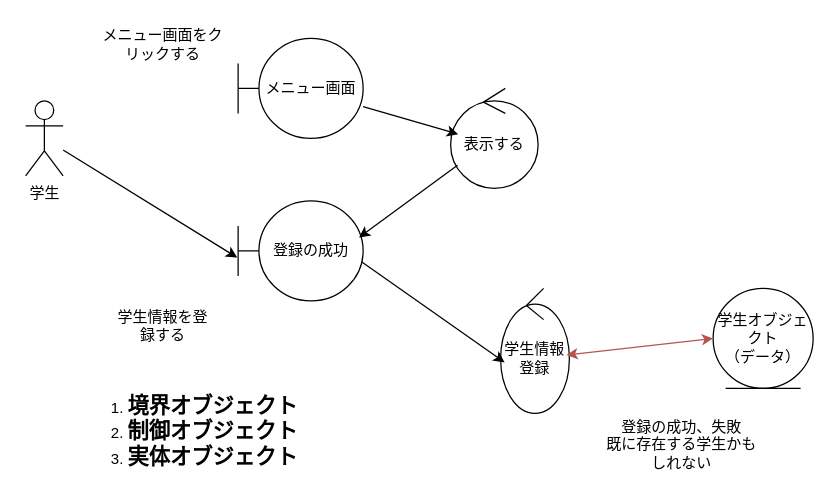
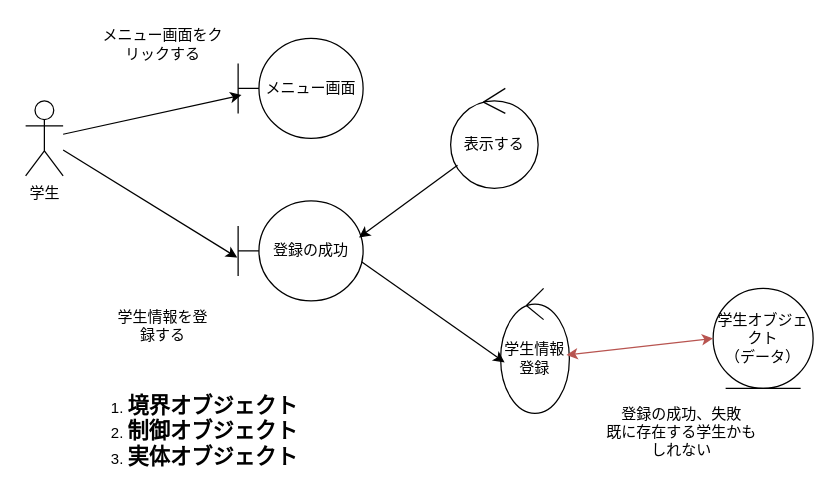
  <mxCell id="0" />
  <mxCell id="1" parent="0" />
  <mxCell id="2" value="学生" style="shape=umlActor;verticalLabelPosition=bottom;verticalAlign=top;html=1;" vertex="1" parent="1"><mxGeometry x="20" y="80" width="30" height="60" as="geometry" /></mxCell>
  <mxCell id="3" value="メニュー画面をクリックする" style="text;html=1;align=center;verticalAlign=middle;whiteSpace=wrap;rounded=0;" vertex="1" parent="1"><mxGeometry x="80" y="20" width="100" height="30" as="geometry" /></mxCell>
+ <mxCell id="4" value="" style="endArrow=classic;html=1;rounded=0;entryX=0.027;entryY=0.567;entryDx=0;entryDy=0;entryPerimeter=0;" edge="1" parent="1" source="2" target="5"><mxGeometry width="50" height="50" relative="1" as="geometry"><mxPoint x="90" y="150" as="sourcePoint" /><mxPoint x="200" y="150" as="targetPoint" /></mxGeometry></mxCell>
  <mxCell id="5" value="メニュー画面" style="shape=umlBoundary;whiteSpace=wrap;html=1;" vertex="1" parent="1"><mxGeometry x="190" y="30" width="100" height="80" as="geometry" /></mxCell>
  <mxCell id="6" value="表示する" style="ellipse;shape=umlControl;whiteSpace=wrap;html=1;fillColor=none;" vertex="1" parent="1"><mxGeometry x="360" y="70" width="70" height="80" as="geometry" /></mxCell>
- <mxCell id="7" value="" style="endArrow=classic;html=1;rounded=0;entryX=0.086;entryY=0.458;entryDx=0;entryDy=0;entryPerimeter=0;" edge="1" parent="1" source="5" target="6"><mxGeometry width="50" height="50" relative="1" as="geometry"><mxPoint x="150" y="163" as="sourcePoint" /><mxPoint x="293" y="140" as="targetPoint" /></mxGeometry></mxCell>
  <mxCell id="8" value="登録の成功" style="shape=umlBoundary;whiteSpace=wrap;html=1;" vertex="1" parent="1"><mxGeometry x="190" y="160" width="100" height="80" as="geometry" /></mxCell>
  <mxCell id="9" value="" style="endArrow=classic;html=1;rounded=0;entryX=0.967;entryY=0.367;entryDx=0;entryDy=0;entryPerimeter=0;" edge="1" parent="1" source="6" target="8"><mxGeometry width="50" height="50" relative="1" as="geometry"><mxPoint x="340" y="150" as="sourcePoint" /><mxPoint x="411" y="168" as="targetPoint" /></mxGeometry></mxCell>
  <mxCell id="10" value="学生情報を登録する" style="text;html=1;align=center;verticalAlign=middle;whiteSpace=wrap;rounded=0;" vertex="1" parent="1"><mxGeometry x="90" y="240" width="80" height="40" as="geometry" /></mxCell>
  <mxCell id="11" value="" style="endArrow=classic;html=1;rounded=0;entryX=-0.007;entryY=0.567;entryDx=0;entryDy=0;entryPerimeter=0;" edge="1" parent="1" source="2" target="8"><mxGeometry width="50" height="50" relative="1" as="geometry"><mxPoint x="90" y="163" as="sourcePoint" /><mxPoint x="233" y="140" as="targetPoint" /></mxGeometry></mxCell>
  <mxCell id="12" value="学生情報登録" style="ellipse;shape=umlControl;whiteSpace=wrap;html=1;fillColor=none;" vertex="1" parent="1"><mxGeometry x="400" y="230" width="55" height="100" as="geometry" /></mxCell>
  <mxCell id="13" value="" style="endArrow=classic;html=1;rounded=0;entryX=0.058;entryY=0.592;entryDx=0;entryDy=0;entryPerimeter=0;exitX=0.987;exitY=0.608;exitDx=0;exitDy=0;exitPerimeter=0;" edge="1" parent="1" source="8" target="12"><mxGeometry width="50" height="50" relative="1" as="geometry"><mxPoint x="409" y="230" as="sourcePoint" /><mxPoint x="330" y="287" as="targetPoint" /></mxGeometry></mxCell>
  <mxCell id="14" value="学生オブジェクト&lt;div&gt;（データ）&lt;/div&gt;" style="ellipse;shape=umlEntity;whiteSpace=wrap;html=1;" vertex="1" parent="1"><mxGeometry x="570" y="230" width="80" height="80" as="geometry" /></mxCell>
  <mxCell id="15" value="" style="endArrow=classic;startArrow=classic;html=1;rounded=0;exitX=0.958;exitY=0.533;exitDx=0;exitDy=0;exitPerimeter=0;entryX=0;entryY=0.5;entryDx=0;entryDy=0;fillColor=#f8cecc;strokeColor=#b85450;" edge="1" parent="1" source="12" target="14"><mxGeometry width="50" height="50" relative="1" as="geometry"><mxPoint x="500" y="390" as="sourcePoint" /><mxPoint x="550" y="340" as="targetPoint" /></mxGeometry></mxCell>
- <mxCell id="16" value="登録の成功、失敗&lt;div&gt;既に存在する学生かもしれない&lt;/div&gt;" style="text;html=1;align=center;verticalAlign=middle;whiteSpace=wrap;rounded=0;" vertex="1" parent="1"><mxGeometry x="480" y="320" width="130" height="70" as="geometry" /></mxCell>
+ <mxCell id="16" value="登録の成功、失敗&lt;div&gt;既に存在する学生かもしれない&lt;/div&gt;" style="text;html=1;align=center;verticalAlign=middle;whiteSpace=wrap;rounded=0;" vertex="1" parent="1"><mxGeometry x="480" y="310" width="130" height="70" as="geometry" /></mxCell>
  <mxCell id="17" value="&lt;ol&gt;&lt;li&gt;&lt;font style=&quot;font-size: 17px;&quot;&gt;&lt;b&gt;境界オブジェクト&lt;/b&gt;&lt;/font&gt;&lt;/li&gt;&lt;li&gt;&lt;font style=&quot;font-size: 17px;&quot;&gt;&lt;b&gt;制御オブジェクト&lt;/b&gt;&lt;/font&gt;&lt;/li&gt;&lt;li&gt;&lt;font style=&quot;font-size: 17px;&quot;&gt;&lt;b&gt;実体オブジェクト&lt;/b&gt;&lt;/font&gt;&lt;/li&gt;&lt;/ol&gt;" style="text;html=1;align=center;verticalAlign=middle;whiteSpace=wrap;rounded=0;" vertex="1" parent="1"><mxGeometry x="50" y="320" width="200" height="50" as="geometry" /></mxCell>
